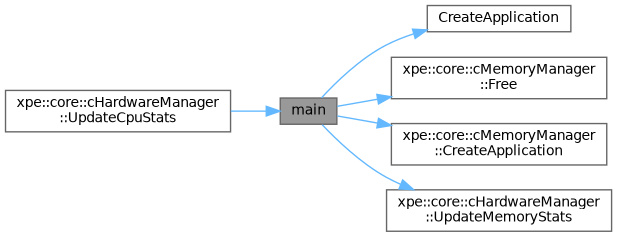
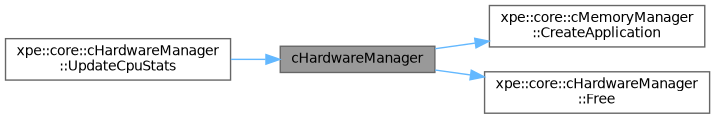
  digraph {
    rankdir=LR
    node [color=grey40 fillcolor=white fontname=Helvetica fontsize=10 shape=box style=filled]
    edge [color=steelblue1 fontname=Helvetica fontsize=10 labelfontname=Helvetica labelfontsize=10 style=solid]
-   n1 [color=gray40 fillcolor=grey60 fontcolor=black height=0.2 label=main width=0.4]
-   n2 [height=0.2 label=CreateApplication width=0.4]
-   n3 [height=0.2 label="xpe::core::cMemoryManager\l::Free" width=0.4]
+   n1 [color=gray40 fillcolor=grey60 fontcolor=black height=0.2 label=cHardwareManager width=0.4]
    n4 [height=0.2 label="xpe::core::cMemoryManager\l::CreateApplication" width=0.4]
-   n5 [height=0.2 label="xpe::core::cHardwareManager\l::UpdateMemoryStats" width=0.4]
+   n5 [height=0.2 label="xpe::core::cHardwareManager\l::Free" width=0.4]
    n6 [height=0.2 label="xpe::core::cHardwareManager\l::UpdateCpuStats" width=0.4]
-   n1 -> n2
-   n1 -> n3
    n1 -> n4
    n1 -> n5
    n6 -> n1
  }
